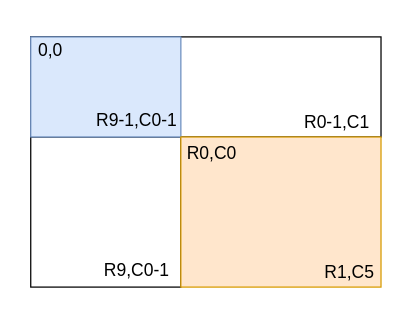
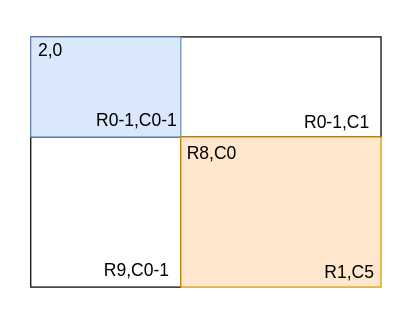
  <mxCell id="0" />
  <mxCell id="1" parent="0" />
  <mxCell id="2" value="" style="rounded=0;whiteSpace=wrap;html=1;" vertex="1" parent="1"><mxGeometry x="24" y="29" width="120" height="200" as="geometry" /></mxCell>
  <mxCell id="3" value="" style="rounded=0;whiteSpace=wrap;html=1;" vertex="1" parent="1"><mxGeometry x="24" y="29" width="280" height="80" as="geometry" /></mxCell>
  <mxCell id="4" value="" style="rounded=0;whiteSpace=wrap;html=1;fillColor=#dae8fc;strokeColor=#6c8ebf;" vertex="1" parent="1"><mxGeometry x="24" y="29" width="120" height="80" as="geometry" /></mxCell>
  <mxCell id="5" value="" style="rounded=0;whiteSpace=wrap;html=1;fillColor=#ffe6cc;strokeColor=#d79b00;" vertex="1" parent="1"><mxGeometry x="144" y="109" width="160" height="120" as="geometry" /></mxCell>
- <mxCell id="6" value="0,0" style="text;html=1;strokeColor=none;fillColor=none;align=center;verticalAlign=middle;whiteSpace=wrap;rounded=0;fontSize=14;" vertex="1" parent="1"><mxGeometry x="20" y="20" width="40" height="40" as="geometry" /></mxCell>
- <mxCell id="7" value="R9-1,C0-1" style="text;html=1;strokeColor=none;fillColor=none;align=center;verticalAlign=middle;whiteSpace=wrap;rounded=0;fontSize=14;" vertex="1" parent="1"><mxGeometry x="74" y="76" width="70" height="40" as="geometry" /></mxCell>
- <mxCell id="8" value="R0,C0" style="text;html=1;strokeColor=none;fillColor=none;align=center;verticalAlign=middle;whiteSpace=wrap;rounded=0;fontSize=14;" vertex="1" parent="1"><mxGeometry x="149" y="102" width="40" height="40" as="geometry" /></mxCell>
+ <mxCell id="6" value="2,0" style="text;html=1;strokeColor=none;fillColor=none;align=center;verticalAlign=middle;whiteSpace=wrap;rounded=0;fontSize=14;" vertex="1" parent="1"><mxGeometry x="20" y="20" width="40" height="40" as="geometry" /></mxCell>
+ <mxCell id="7" value="R0-1,C0-1" style="text;html=1;strokeColor=none;fillColor=none;align=center;verticalAlign=middle;whiteSpace=wrap;rounded=0;fontSize=14;" vertex="1" parent="1"><mxGeometry x="74" y="76" width="70" height="40" as="geometry" /></mxCell>
+ <mxCell id="8" value="R8,C0" style="text;html=1;strokeColor=none;fillColor=none;align=center;verticalAlign=middle;whiteSpace=wrap;rounded=0;fontSize=14;" vertex="1" parent="1"><mxGeometry x="149" y="102" width="40" height="40" as="geometry" /></mxCell>
  <mxCell id="9" value="R1,C5" style="text;html=1;strokeColor=none;fillColor=none;align=center;verticalAlign=middle;whiteSpace=wrap;rounded=0;fontSize=14;" vertex="1" parent="1"><mxGeometry x="259" y="197" width="40" height="40" as="geometry" /></mxCell>
  <mxCell id="10" value="R9,C0-1" style="text;html=1;strokeColor=none;fillColor=none;align=center;verticalAlign=middle;whiteSpace=wrap;rounded=0;fontSize=14;" vertex="1" parent="1"><mxGeometry x="74" y="196" width="70" height="40" as="geometry" /></mxCell>
  <mxCell id="11" value="R0-1,C1" style="text;html=1;strokeColor=none;fillColor=none;align=center;verticalAlign=middle;whiteSpace=wrap;rounded=0;fontSize=14;" vertex="1" parent="1"><mxGeometry x="234" y="77" width="70" height="40" as="geometry" /></mxCell>
